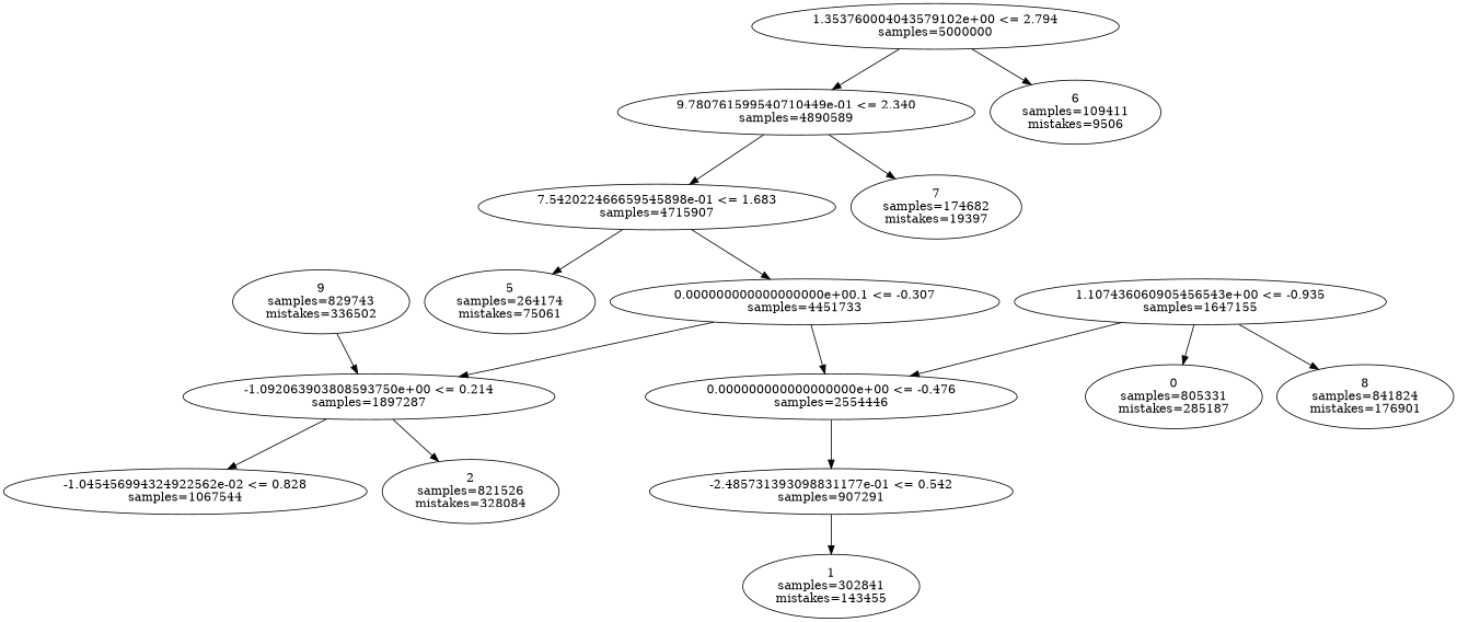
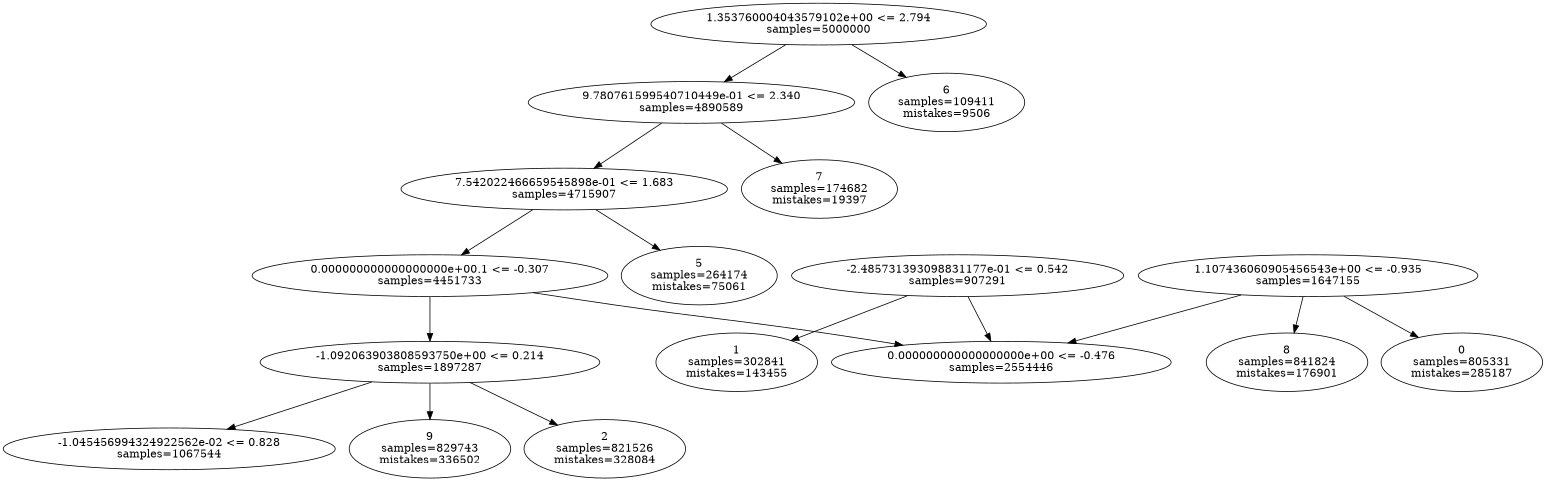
  digraph {
    n1 [label="1.353760004043579102e+00 <= 2.794\nsamples=\5000000"]
    n2 [label="9.780761599540710449e-01 <= 2.340\nsamples=\4890589"]
    n3 [label="6\nsamples=\109411\nmistakes=\9506"]
    n4 [label="7.542022466659545898e-01 <= 1.683\nsamples=\4715907"]
    n5 [label="7\nsamples=\174682\nmistakes=\19397"]
    n6 [label="0.000000000000000000e+00.1 <= -0.307\nsamples=\4451733"]
    n7 [label="5\nsamples=\264174\nmistakes=\75061"]
    n8 [label="0.000000000000000000e+00 <= -0.476\nsamples=\2554446"]
    n9 [label="-1.092063903808593750e+00 <= 0.214\nsamples=\1897287"]
    n10 [label="-2.485731393098831177e-01 <= 0.542\nsamples=\907291"]
    n11 [label="-1.045456994324922562e-02 <= 0.828\nsamples=\1067544"]
    n12 [label="9\nsamples=\829743\nmistakes=\336502"]
    n13 [label="2\nsamples=\821526\nmistakes=\328084"]
    n14 [label="1\nsamples=\302841\nmistakes=\143455"]
    n15 [label="1.107436060905456543e+00 <= -0.935\nsamples=\1647155"]
    n16 [label="0\nsamples=\805331\nmistakes=\285187"]
    n17 [label="8\nsamples=\841824\nmistakes=\176901"]
    n1 -> n2
    n1 -> n3
    n2 -> n4
    n2 -> n5
    n4 -> n6
    n4 -> n7
    n6 -> n8
    n6 -> n9
-   n8 -> n10
+   n10 -> n8
    n9 -> n11
-   n12 -> n9
+   n9 -> n12
    n9 -> n13
    n10 -> n14
    n15 -> n8
    n15 -> n16
    n15 -> n17
  }
